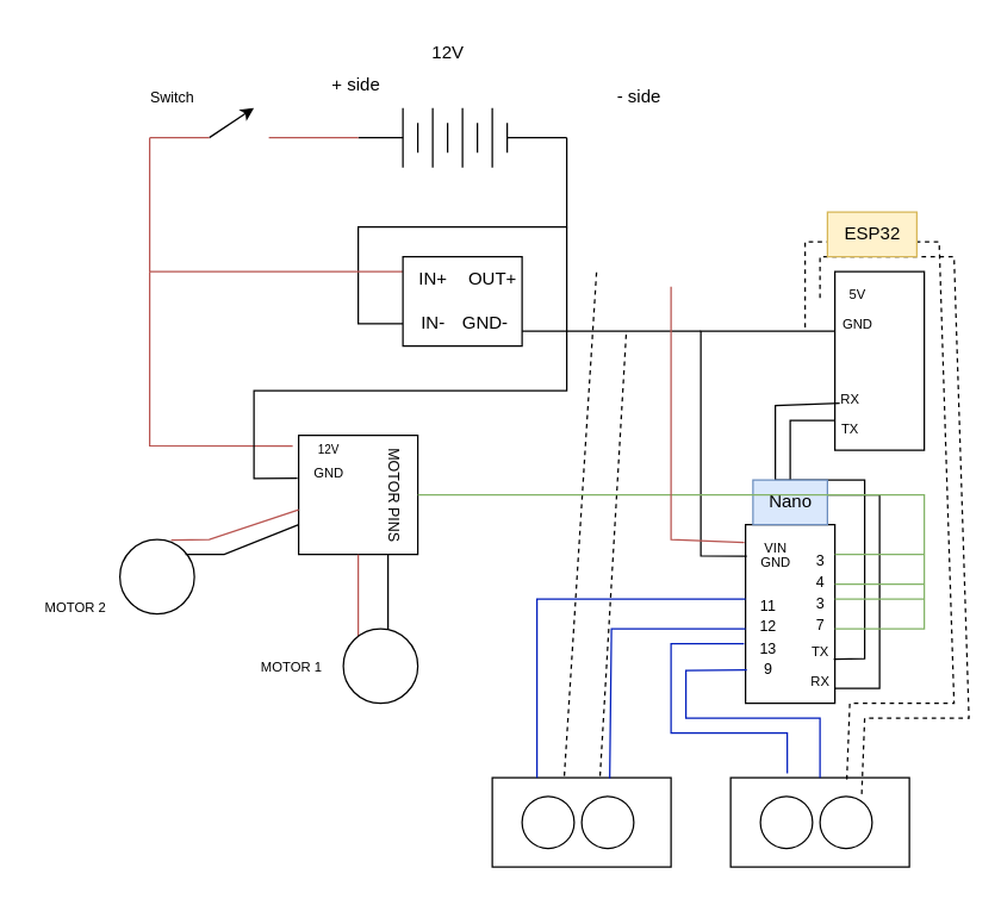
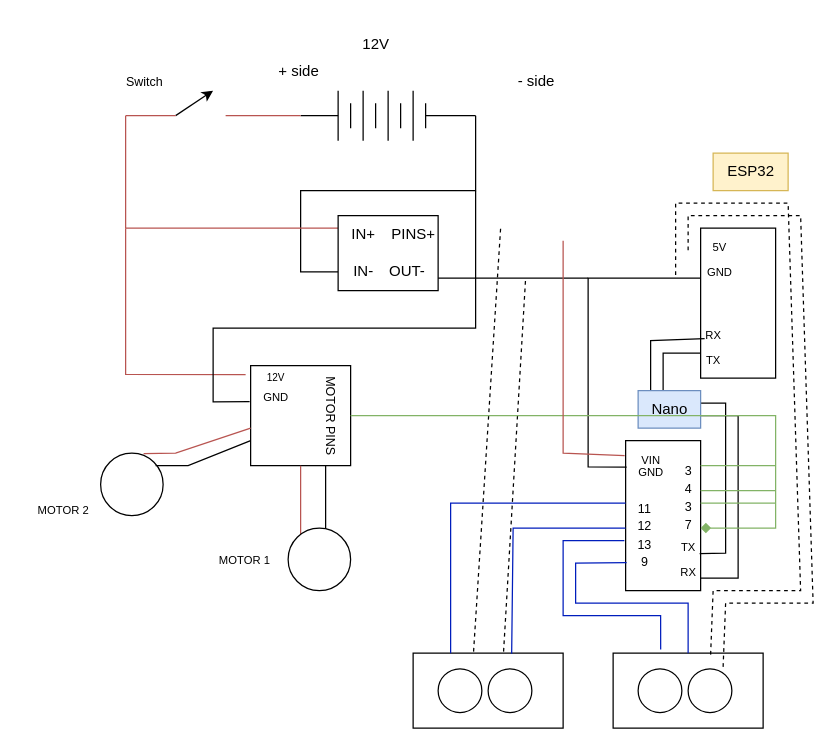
  <mxCell id="0" />
  <mxCell id="1" parent="0" />
  <mxCell id="2" value="" style="group;rotation=-90;" vertex="1" connectable="0" parent="1"><mxGeometry x="290" width="40" height="140" as="geometry" y="22" /></mxCell>
  <mxCell id="3" value="" style="group;rotation=-90;" vertex="1" connectable="0" parent="2"><mxGeometry x="-20" y="20" width="40" height="100" as="geometry" /></mxCell>
  <mxCell id="4" value="" style="endArrow=none;html=1;rounded=0;" edge="1" parent="3"><mxGeometry width="50" height="50" relative="1" as="geometry"><mxPoint x="-30" y="50" as="sourcePoint" /><mxPoint y="50" as="targetPoint" /></mxGeometry></mxCell>
  <mxCell id="5" value="" style="endArrow=none;html=1;rounded=0;" edge="1" parent="3"><mxGeometry width="50" height="50" relative="1" as="geometry"><mxPoint y="70" as="sourcePoint" /><mxPoint y="30" as="targetPoint" /></mxGeometry></mxCell>
  <mxCell id="6" value="" style="endArrow=none;html=1;rounded=0;" edge="1" parent="3"><mxGeometry width="50" height="50" relative="1" as="geometry"><mxPoint x="10" y="60" as="sourcePoint" /><mxPoint x="10" y="40" as="targetPoint" /></mxGeometry></mxCell>
  <mxCell id="7" value="" style="endArrow=none;html=1;rounded=0;" edge="1" parent="3"><mxGeometry width="50" height="50" relative="1" as="geometry"><mxPoint x="20" y="70" as="sourcePoint" /><mxPoint x="20" y="30" as="targetPoint" /></mxGeometry></mxCell>
  <mxCell id="8" value="" style="endArrow=none;html=1;rounded=0;" edge="1" parent="3"><mxGeometry width="50" height="50" relative="1" as="geometry"><mxPoint x="30" y="60" as="sourcePoint" /><mxPoint x="30" y="40" as="targetPoint" /></mxGeometry></mxCell>
  <mxCell id="9" value="" style="endArrow=none;html=1;rounded=0;" edge="1" parent="3"><mxGeometry width="50" height="50" relative="1" as="geometry"><mxPoint x="40" y="70" as="sourcePoint" /><mxPoint x="40" y="30" as="targetPoint" /></mxGeometry></mxCell>
  <mxCell id="10" value="" style="endArrow=none;html=1;rounded=0;" edge="1" parent="3"><mxGeometry width="50" height="50" relative="1" as="geometry"><mxPoint x="50" y="60" as="sourcePoint" /><mxPoint x="50" y="40" as="targetPoint" /></mxGeometry></mxCell>
  <mxCell id="11" value="" style="endArrow=none;html=1;rounded=0;" edge="1" parent="3"><mxGeometry width="50" height="50" relative="1" as="geometry"><mxPoint x="60" y="70" as="sourcePoint" /><mxPoint x="60" y="30" as="targetPoint" /></mxGeometry></mxCell>
  <mxCell id="12" value="" style="endArrow=none;html=1;rounded=0;" edge="1" parent="3"><mxGeometry width="50" height="50" relative="1" as="geometry"><mxPoint x="70" y="60" as="sourcePoint" /><mxPoint x="70" y="40" as="targetPoint" /></mxGeometry></mxCell>
  <mxCell id="13" value="" style="endArrow=none;html=1;rounded=0;" edge="1" parent="2"><mxGeometry width="50" height="50" relative="1" as="geometry"><mxPoint x="90" y="70" as="sourcePoint" /><mxPoint x="50" y="70" as="targetPoint" /></mxGeometry></mxCell>
  <mxCell id="14" value="" style="endArrow=none;html=1;rounded=0;exitX=0;exitY=0.75;exitDx=0;exitDy=0;" edge="1" parent="2" source="25"><mxGeometry width="50" height="50" relative="1" as="geometry"><mxPoint x="90" y="140" as="sourcePoint" /><mxPoint x="90" y="70" as="targetPoint" /><Array as="points"><mxPoint x="-50" y="195" /><mxPoint x="-50" y="130" /><mxPoint x="90" y="130" /></Array></mxGeometry></mxCell>
  <mxCell id="15" value="- side&amp;nbsp;" style="text;html=1;align=center;verticalAlign=middle;resizable=0;points=[];autosize=1;strokeColor=none;fillColor=none;" vertex="1" parent="1"><mxGeometry x="400" y="50" width="60" height="30" as="geometry" /></mxCell>
  <mxCell id="16" value="+ side&amp;nbsp;" style="text;html=1;align=center;verticalAlign=middle;resizable=0;points=[];autosize=1;strokeColor=none;fillColor=none;" vertex="1" parent="1"><mxGeometry x="210" y="42" width="60" height="30" as="geometry" /></mxCell>
  <mxCell id="17" value="12V" style="text;html=1;align=center;verticalAlign=middle;resizable=0;points=[];autosize=1;strokeColor=none;fillColor=none;" vertex="1" parent="1"><mxGeometry x="280" y="20" width="40" height="30" as="geometry" /></mxCell>
  <mxCell id="18" value="" style="endArrow=none;html=1;rounded=0;fillColor=#f8cecc;strokeColor=#b85450;" edge="1" parent="1"><mxGeometry width="50" height="50" relative="1" as="geometry"><mxPoint x="180" y="92" as="sourcePoint" /><mxPoint x="240" y="92" as="targetPoint" /></mxGeometry></mxCell>
  <mxCell id="19" value="" style="endArrow=classic;html=1;rounded=0;" edge="1" parent="1"><mxGeometry width="50" height="50" relative="1" as="geometry"><mxPoint x="140" y="92" as="sourcePoint" /><mxPoint x="170" y="72" as="targetPoint" /></mxGeometry></mxCell>
  <mxCell id="20" value="" style="endArrow=none;html=1;rounded=0;fillColor=#f8cecc;strokeColor=#b85450;" edge="1" parent="1"><mxGeometry width="50" height="50" relative="1" as="geometry"><mxPoint x="100" y="92" as="sourcePoint" /><mxPoint x="140" y="92" as="targetPoint" /></mxGeometry></mxCell>
  <mxCell id="21" value="" style="endArrow=none;html=1;rounded=0;fillColor=#f8cecc;strokeColor=#b85450;" edge="1" parent="1"><mxGeometry width="50" height="50" relative="1" as="geometry"><mxPoint x="100" y="182" as="sourcePoint" /><mxPoint x="100" y="92" as="targetPoint" /></mxGeometry></mxCell>
  <mxCell id="22" value="" style="endArrow=none;html=1;rounded=0;fillColor=#f8cecc;strokeColor=#b85450;" edge="1" parent="1"><mxGeometry width="50" height="50" relative="1" as="geometry"><mxPoint x="100" y="182" as="sourcePoint" /><mxPoint x="270" y="182" as="targetPoint" /></mxGeometry></mxCell>
  <mxCell id="23" value="" style="endArrow=none;html=1;rounded=0;exitX=-0.1;exitY=-0.093;exitDx=0;exitDy=0;exitPerimeter=0;fillColor=#f8cecc;strokeColor=#b85450;" edge="1" parent="1" source="34"><mxGeometry width="50" height="50" relative="1" as="geometry"><mxPoint x="100" y="322" as="sourcePoint" /><mxPoint x="100" y="182" as="targetPoint" /><Array as="points"><mxPoint x="100" y="299" /></Array></mxGeometry></mxCell>
  <mxCell id="24" value="" style="group" vertex="1" connectable="0" parent="1"><mxGeometry x="270" y="172" width="90" height="60" as="geometry" /></mxCell>
  <mxCell id="25" value="" style="rounded=0;whiteSpace=wrap;html=1;" vertex="1" parent="24"><mxGeometry width="80" height="60" as="geometry" /></mxCell>
  <mxCell id="26" value="IN+" style="text;html=1;align=center;verticalAlign=middle;resizable=0;points=[];autosize=1;strokeColor=none;fillColor=none;" vertex="1" parent="24"><mxGeometry width="40" height="30" as="geometry" /></mxCell>
  <mxCell id="27" value="IN-" style="text;html=1;align=center;verticalAlign=middle;resizable=0;points=[];autosize=1;strokeColor=none;fillColor=none;" vertex="1" parent="24"><mxGeometry y="30" width="40" height="30" as="geometry" /></mxCell>
- <mxCell id="28" value="GND-" style="text;html=1;align=center;verticalAlign=middle;resizable=0;points=[];autosize=1;strokeColor=none;fillColor=none;" vertex="1" parent="24"><mxGeometry x="30" y="30" width="50" height="30" as="geometry" /></mxCell>
- <mxCell id="29" value="OUT+" style="text;html=1;align=center;verticalAlign=middle;resizable=0;points=[];autosize=1;strokeColor=none;fillColor=none;" vertex="1" parent="24"><mxGeometry x="30" width="60" height="30" as="geometry" /></mxCell>
+ <mxCell id="28" value="OUT-" style="text;html=1;align=center;verticalAlign=middle;resizable=0;points=[];autosize=1;strokeColor=none;fillColor=none;" vertex="1" parent="24"><mxGeometry x="30" y="30" width="50" height="30" as="geometry" /></mxCell>
+ <mxCell id="29" value="PINS+" style="text;html=1;align=center;verticalAlign=middle;resizable=0;points=[];autosize=1;strokeColor=none;fillColor=none;" vertex="1" parent="24"><mxGeometry x="30" width="60" height="30" as="geometry" /></mxCell>
  <mxCell id="30" value="" style="endArrow=none;html=1;rounded=0;" edge="1" parent="24"><mxGeometry width="50" height="50" relative="1" as="geometry"><mxPoint x="80" y="50" as="sourcePoint" /><mxPoint x="200" y="50" as="targetPoint" /></mxGeometry></mxCell>
  <mxCell id="31" value="" style="endArrow=none;html=1;rounded=0;exitX=-0.02;exitY=0.627;exitDx=0;exitDy=0;exitPerimeter=0;" edge="1" parent="1" source="34"><mxGeometry width="50" height="50" relative="1" as="geometry"><mxPoint x="380" y="262" as="sourcePoint" /><mxPoint x="380" y="152" as="targetPoint" /><Array as="points"><mxPoint x="170" y="321" /><mxPoint x="170" y="262" /><mxPoint x="199" y="262" /><mxPoint x="380" y="262" /></Array></mxGeometry></mxCell>
  <mxCell id="32" value="" style="whiteSpace=wrap;html=1;aspect=fixed;" vertex="1" parent="1"><mxGeometry x="200" y="292" width="80" height="80" as="geometry" /></mxCell>
  <mxCell id="33" value="12V" style="text;html=1;align=center;verticalAlign=middle;resizable=0;points=[];autosize=1;strokeColor=none;fillColor=none;fontSize=8;" vertex="1" parent="1"><mxGeometry x="200" y="292" width="40" height="20" as="geometry" /></mxCell>
  <mxCell id="34" value="&lt;font style=&quot;font-size: 9px;&quot;&gt;GND&lt;/font&gt;" style="text;html=1;align=center;verticalAlign=middle;resizable=0;points=[];autosize=1;strokeColor=none;fillColor=none;" vertex="1" parent="1"><mxGeometry x="200" y="302" width="40" height="30" as="geometry" /></mxCell>
  <mxCell id="35" value="&lt;font style=&quot;font-size: 10px;&quot;&gt;MOTOR PINS&lt;/font&gt;" style="text;html=1;align=center;verticalAlign=middle;resizable=0;points=[];autosize=1;strokeColor=none;fillColor=none;rotation=90;" vertex="1" parent="1"><mxGeometry x="220" y="317" width="90" height="30" as="geometry" /></mxCell>
  <mxCell id="36" value="" style="rounded=0;whiteSpace=wrap;html=1;rotation=90;" vertex="1" parent="1"><mxGeometry x="530" y="212" width="120" height="60" as="geometry" /></mxCell>
  <mxCell id="37" value="&lt;div&gt;&lt;br&gt;&lt;/div&gt;" style="rounded=0;whiteSpace=wrap;html=1;rotation=90;" vertex="1" parent="1"><mxGeometry x="470" y="382" width="120" height="60" as="geometry" /></mxCell>
  <mxCell id="38" value="&lt;font style=&quot;font-size: 9px;&quot;&gt;5V&lt;/font&gt;" style="text;html=1;align=center;verticalAlign=middle;resizable=0;points=[];autosize=1;strokeColor=none;fillColor=none;" vertex="1" parent="1"><mxGeometry x="560" y="182" width="30" height="30" as="geometry" /></mxCell>
  <mxCell id="39" value="&lt;font style=&quot;font-size: 9px;&quot;&gt;GND&lt;/font&gt;" style="text;html=1;align=center;verticalAlign=middle;resizable=0;points=[];autosize=1;strokeColor=none;fillColor=none;" vertex="1" parent="1"><mxGeometry x="555" y="202" width="40" height="30" as="geometry" /></mxCell>
  <mxCell id="40" value="&lt;font style=&quot;font-size: 9px;&quot;&gt;VIN&lt;/font&gt;" style="text;html=1;align=center;verticalAlign=middle;resizable=0;points=[];autosize=1;strokeColor=none;fillColor=none;" vertex="1" parent="1"><mxGeometry x="500" y="352" width="40" height="30" as="geometry" /></mxCell>
  <mxCell id="41" value="&lt;font style=&quot;font-size: 9px;&quot;&gt;GND&lt;/font&gt;" style="text;html=1;align=center;verticalAlign=middle;resizable=0;points=[];autosize=1;strokeColor=none;fillColor=none;" vertex="1" parent="1"><mxGeometry x="500" y="362" width="40" height="30" as="geometry" /></mxCell>
  <mxCell id="42" value="&lt;font style=&quot;font-size: 9px;&quot;&gt;TX&lt;/font&gt;" style="text;html=1;align=center;verticalAlign=middle;resizable=0;points=[];autosize=1;strokeColor=none;fillColor=none;" vertex="1" parent="1"><mxGeometry x="530" y="422" width="40" height="30" as="geometry" /></mxCell>
  <mxCell id="43" value="&lt;font style=&quot;font-size: 9px;&quot;&gt;RX&lt;/font&gt;" style="text;html=1;align=center;verticalAlign=middle;resizable=0;points=[];autosize=1;strokeColor=none;fillColor=none;" vertex="1" parent="1"><mxGeometry x="530" y="442" width="40" height="30" as="geometry" /></mxCell>
  <mxCell id="44" value="&lt;font style=&quot;font-size: 9px;&quot;&gt;RX&lt;/font&gt;" style="text;html=1;align=center;verticalAlign=middle;resizable=0;points=[];autosize=1;strokeColor=none;fillColor=none;" vertex="1" parent="1"><mxGeometry x="550" y="252" width="40" height="30" as="geometry" /></mxCell>
  <mxCell id="45" value="&lt;font style=&quot;font-size: 9px;&quot;&gt;TX&lt;/font&gt;" style="text;html=1;align=center;verticalAlign=middle;resizable=0;points=[];autosize=1;strokeColor=none;fillColor=none;" vertex="1" parent="1"><mxGeometry x="550" y="272" width="40" height="30" as="geometry" /></mxCell>
  <mxCell id="46" value="" style="endArrow=none;html=1;rounded=0;fillColor=#f8cecc;strokeColor=#b85450;" edge="1" parent="1"><mxGeometry width="50" height="50" relative="1" as="geometry"><mxPoint x="240" y="432" as="sourcePoint" /><mxPoint x="240" y="372" as="targetPoint" /></mxGeometry></mxCell>
  <mxCell id="47" value="" style="endArrow=none;html=1;rounded=0;" edge="1" parent="1"><mxGeometry width="50" height="50" relative="1" as="geometry"><mxPoint x="260" y="432" as="sourcePoint" /><mxPoint x="260" y="372" as="targetPoint" /></mxGeometry></mxCell>
  <mxCell id="48" value="" style="ellipse;whiteSpace=wrap;html=1;aspect=fixed;" vertex="1" parent="1"><mxGeometry x="230" y="422" width="50" height="50" as="geometry" /></mxCell>
  <mxCell id="49" value="" style="ellipse;whiteSpace=wrap;html=1;aspect=fixed;" vertex="1" parent="1"><mxGeometry x="80" y="362" width="50" height="50" as="geometry" /></mxCell>
  <mxCell id="50" value="&lt;font style=&quot;font-size: 9px;&quot;&gt;MOTOR 1&lt;/font&gt;" style="text;html=1;align=center;verticalAlign=middle;resizable=0;points=[];autosize=1;strokeColor=none;fillColor=none;" vertex="1" parent="1"><mxGeometry x="165" y="432" width="60" height="30" as="geometry" /></mxCell>
  <mxCell id="51" value="&lt;font style=&quot;font-size: 9px;&quot;&gt;MOTOR 2&lt;/font&gt;" style="text;html=1;align=center;verticalAlign=middle;resizable=0;points=[];autosize=1;strokeColor=none;fillColor=none;" vertex="1" parent="1"><mxGeometry x="20" y="392" width="60" height="30" as="geometry" /></mxCell>
  <mxCell id="52" value="" style="endArrow=none;html=1;rounded=0;exitX=0.73;exitY=0.013;exitDx=0;exitDy=0;exitPerimeter=0;entryX=0.33;entryY=-0.053;entryDx=0;entryDy=0;entryPerimeter=0;" edge="1" parent="1" source="43" target="45"><mxGeometry width="50" height="50" relative="1" as="geometry"><mxPoint x="450" y="332" as="sourcePoint" /><mxPoint x="500" y="282" as="targetPoint" /><Array as="points"><mxPoint x="580" y="442" /><mxPoint x="580" y="322" /><mxPoint x="520" y="322" /><mxPoint x="520" y="272" /></Array></mxGeometry></mxCell>
  <mxCell id="53" value="" style="endArrow=none;html=1;rounded=0;" edge="1" parent="1"><mxGeometry width="50" height="50" relative="1" as="geometry"><mxPoint x="560" y="462" as="sourcePoint" /><mxPoint x="560" y="282" as="targetPoint" /><Array as="points"><mxPoint x="590" y="462" /><mxPoint x="590" y="332" /><mxPoint x="530" y="332" /><mxPoint x="530" y="282" /></Array></mxGeometry></mxCell>
  <mxCell id="54" value="" style="group" vertex="1" connectable="0" parent="1"><mxGeometry x="330" y="522" width="120" height="60" as="geometry" /></mxCell>
  <mxCell id="55" value="" style="rounded=0;whiteSpace=wrap;html=1;" vertex="1" parent="54"><mxGeometry width="120" height="60" as="geometry" /></mxCell>
  <mxCell id="56" value="" style="ellipse;whiteSpace=wrap;html=1;aspect=fixed;" vertex="1" parent="54"><mxGeometry x="20" y="12.5" width="35" height="35" as="geometry" /></mxCell>
  <mxCell id="57" value="" style="ellipse;whiteSpace=wrap;html=1;aspect=fixed;" vertex="1" parent="54"><mxGeometry x="60" y="12.5" width="35" height="35" as="geometry" /></mxCell>
  <mxCell id="58" value="" style="group" vertex="1" connectable="0" parent="1"><mxGeometry x="490" y="522" width="120" height="60" as="geometry" /></mxCell>
  <mxCell id="59" value="" style="rounded=0;whiteSpace=wrap;html=1;" vertex="1" parent="58"><mxGeometry width="120" height="60" as="geometry" /></mxCell>
  <mxCell id="60" value="" style="ellipse;whiteSpace=wrap;html=1;aspect=fixed;" vertex="1" parent="58"><mxGeometry x="20" y="12.5" width="35" height="35" as="geometry" /></mxCell>
  <mxCell id="61" value="" style="ellipse;whiteSpace=wrap;html=1;aspect=fixed;" vertex="1" parent="58"><mxGeometry x="60" y="12.5" width="35" height="35" as="geometry" /></mxCell>
  <mxCell id="62" value="&lt;font style=&quot;font-size: 10px;&quot;&gt;11&lt;/font&gt;&lt;div&gt;&lt;font style=&quot;font-size: 10px;&quot;&gt;12&lt;/font&gt;&lt;/div&gt;&lt;div&gt;&lt;font style=&quot;font-size: 10px;&quot;&gt;13&lt;/font&gt;&lt;/div&gt;&lt;div&gt;&lt;font style=&quot;font-size: 10px;&quot;&gt;9&lt;/font&gt;&lt;/div&gt;" style="text;html=1;align=center;verticalAlign=middle;resizable=0;points=[];autosize=1;strokeColor=none;fillColor=none;" vertex="1" parent="1"><mxGeometry x="500" y="392" width="30" height="70" as="geometry" /></mxCell>
  <mxCell id="63" value="" style="endArrow=none;html=1;rounded=0;exitX=0.25;exitY=0;exitDx=0;exitDy=0;fillColor=#0050ef;strokeColor=#001DBC;" edge="1" parent="1" source="55"><mxGeometry width="50" height="50" relative="1" as="geometry"><mxPoint x="360" y="402" as="sourcePoint" /><mxPoint x="500" y="402" as="targetPoint" /><Array as="points"><mxPoint x="360" y="402" /></Array></mxGeometry></mxCell>
  <mxCell id="64" value="" style="endArrow=none;html=1;rounded=0;exitX=0.657;exitY=0.007;exitDx=0;exitDy=0;exitPerimeter=0;fillColor=#0050ef;strokeColor=#001DBC;" edge="1" parent="1" source="55"><mxGeometry width="50" height="50" relative="1" as="geometry"><mxPoint x="410" y="512" as="sourcePoint" /><mxPoint x="500" y="422" as="targetPoint" /><Array as="points"><mxPoint x="410" y="422" /></Array></mxGeometry></mxCell>
  <mxCell id="65" value="" style="endArrow=none;html=1;rounded=0;exitX=0.317;exitY=-0.047;exitDx=0;exitDy=0;exitPerimeter=0;fillColor=#0050ef;strokeColor=#001DBC;" edge="1" parent="1" source="59"><mxGeometry width="50" height="50" relative="1" as="geometry"><mxPoint x="450" y="492" as="sourcePoint" /><mxPoint x="499" y="432" as="targetPoint" /><Array as="points"><mxPoint x="528" y="492" /><mxPoint x="450" y="492" /><mxPoint x="450" y="432" /></Array></mxGeometry></mxCell>
  <mxCell id="66" value="" style="endArrow=none;html=1;rounded=0;exitX=0.5;exitY=0;exitDx=0;exitDy=0;entryX=0.027;entryY=0.823;entryDx=0;entryDy=0;entryPerimeter=0;fillColor=#0050ef;strokeColor=#001DBC;" edge="1" parent="1" source="59" target="62"><mxGeometry width="50" height="50" relative="1" as="geometry"><mxPoint x="538" y="529" as="sourcePoint" /><mxPoint x="500" y="432" as="targetPoint" /><Array as="points"><mxPoint x="550" y="482" /><mxPoint x="460" y="482" /><mxPoint x="460" y="450" /></Array></mxGeometry></mxCell>
  <mxCell id="67" value="" style="endArrow=none;dashed=1;html=1;rounded=0;exitX=0.403;exitY=-0.02;exitDx=0;exitDy=0;exitPerimeter=0;" edge="1" parent="1" source="55"><mxGeometry width="50" height="50" relative="1" as="geometry"><mxPoint x="490" y="372" as="sourcePoint" /><mxPoint x="400" y="182" as="targetPoint" /></mxGeometry></mxCell>
  <mxCell id="68" value="" style="endArrow=none;dashed=1;html=1;rounded=0;exitX=0.603;exitY=-0.02;exitDx=0;exitDy=0;exitPerimeter=0;" edge="1" parent="1" source="55"><mxGeometry width="50" height="50" relative="1" as="geometry"><mxPoint x="388" y="531" as="sourcePoint" /><mxPoint x="420" y="222" as="targetPoint" /></mxGeometry></mxCell>
  <mxCell id="69" value="" style="endArrow=none;dashed=1;html=1;rounded=0;exitX=0.65;exitY=0.02;exitDx=0;exitDy=0;exitPerimeter=0;" edge="1" parent="1" source="59"><mxGeometry width="50" height="50" relative="1" as="geometry"><mxPoint x="412" y="531" as="sourcePoint" /><mxPoint x="540" y="222" as="targetPoint" /><Array as="points"><mxPoint x="570" y="472" /><mxPoint x="640" y="472" /><mxPoint x="630" y="162" /><mxPoint x="540" y="162" /></Array></mxGeometry></mxCell>
  <mxCell id="70" value="" style="endArrow=none;dashed=1;html=1;rounded=0;exitX=0.65;exitY=0.02;exitDx=0;exitDy=0;exitPerimeter=0;" edge="1" parent="1"><mxGeometry width="50" height="50" relative="1" as="geometry"><mxPoint x="578" y="533" as="sourcePoint" /><mxPoint x="550" y="202" as="targetPoint" /><Array as="points"><mxPoint x="580" y="482" /><mxPoint x="650" y="482" /><mxPoint x="640" y="172" /><mxPoint x="550" y="172" /></Array></mxGeometry></mxCell>
  <mxCell id="71" value="" style="endArrow=none;html=1;rounded=0;exitX=0.02;exitY=0.373;exitDx=0;exitDy=0;exitPerimeter=0;" edge="1" parent="1" source="41"><mxGeometry width="50" height="50" relative="1" as="geometry"><mxPoint x="510" y="272" as="sourcePoint" /><mxPoint x="560" y="222" as="targetPoint" /><Array as="points"><mxPoint x="470" y="373" /><mxPoint x="470" y="222" /></Array></mxGeometry></mxCell>
  <mxCell id="72" value="&lt;font style=&quot;font-size: 10px;&quot;&gt;Switch&lt;/font&gt;" style="text;html=1;align=center;verticalAlign=middle;resizable=0;points=[];autosize=1;strokeColor=none;fillColor=none;" vertex="1" parent="1"><mxGeometry x="90" y="50" width="50" height="30" as="geometry" /></mxCell>
  <mxCell id="73" value="" style="endArrow=none;html=1;rounded=0;exitX=0.688;exitY=0.008;exitDx=0;exitDy=0;exitPerimeter=0;fillColor=#f8cecc;strokeColor=#b85450;" edge="1" parent="1" source="49"><mxGeometry width="50" height="50" relative="1" as="geometry"><mxPoint x="490" y="272" as="sourcePoint" /><mxPoint x="200" y="342" as="targetPoint" /><Array as="points"><mxPoint x="140" y="362" /></Array></mxGeometry></mxCell>
  <mxCell id="74" value="" style="endArrow=none;html=1;rounded=0;exitX=0.688;exitY=0.008;exitDx=0;exitDy=0;exitPerimeter=0;" edge="1" parent="1"><mxGeometry width="50" height="50" relative="1" as="geometry"><mxPoint x="124" y="372" as="sourcePoint" /><mxPoint x="200" y="352" as="targetPoint" /><Array as="points"><mxPoint x="150" y="372" /></Array></mxGeometry></mxCell>
- <mxCell id="75" value="ESP32" style="text;html=1;align=center;verticalAlign=middle;resizable=0;points=[];autosize=1;strokeColor=#d6b656;fillColor=#fff2cc;" vertex="1" parent="1"><mxGeometry x="555" y="142" width="60" height="30" as="geometry" /></mxCell>
- <mxCell id="76" value="Nano" style="text;html=1;align=center;verticalAlign=middle;resizable=0;points=[];autosize=1;strokeColor=#6c8ebf;fillColor=#dae8fc;" vertex="1" parent="1"><mxGeometry x="505" y="322" width="50" height="30" as="geometry" /></mxCell>
- <mxCell id="77" value="" style="endArrow=none;html=1;rounded=0;entryX=0.833;entryY=0.857;entryDx=0;entryDy=0;entryPerimeter=0;fillColor=#d5e8d4;strokeColor=#82b366;" edge="1" parent="1" source="35" target="78"><mxGeometry width="50" height="50" relative="1" as="geometry"><mxPoint x="490" y="372" as="sourcePoint" /><mxPoint x="620" y="442" as="targetPoint" /><Array as="points"><mxPoint x="620" y="332" /><mxPoint x="620" y="422" /></Array></mxGeometry></mxCell>
+ <mxCell id="75" value="ESP32" style="text;html=1;align=center;verticalAlign=middle;resizable=0;points=[];autosize=1;strokeColor=#d6b656;fillColor=#fff2cc;" vertex="1" parent="1"><mxGeometry x="570" y="122" width="60" height="30" as="geometry" /></mxCell>
+ <mxCell id="76" value="Nano" style="text;html=1;align=center;verticalAlign=middle;resizable=0;points=[];autosize=1;strokeColor=#6c8ebf;fillColor=#dae8fc;" vertex="1" parent="1"><mxGeometry x="510" y="312" width="50" height="30" as="geometry" /></mxCell>
+ <mxCell id="77" value="" style="endArrow=diamond;html=1;rounded=0;entryX=0.833;entryY=0.857;entryDx=0;entryDy=0;entryPerimeter=0;fillColor=#d5e8d4;strokeColor=#82b366;" edge="1" parent="1" source="35" target="78"><mxGeometry width="50" height="50" relative="1" as="geometry"><mxPoint x="490" y="372" as="sourcePoint" /><mxPoint x="620" y="442" as="targetPoint" /><Array as="points"><mxPoint x="620" y="332" /><mxPoint x="620" y="422" /></Array></mxGeometry></mxCell>
  <mxCell id="78" value="&lt;font style=&quot;font-size: 10px;&quot;&gt;3&lt;/font&gt;&lt;div&gt;&lt;font style=&quot;font-size: 10px;&quot;&gt;4&lt;/font&gt;&lt;/div&gt;&lt;div&gt;&lt;font style=&quot;font-size: 10px;&quot;&gt;3&lt;/font&gt;&lt;/div&gt;&lt;div&gt;&lt;font style=&quot;font-size: 10px;&quot;&gt;7&lt;/font&gt;&lt;/div&gt;" style="text;html=1;align=center;verticalAlign=middle;resizable=0;points=[];autosize=1;strokeColor=none;fillColor=none;" vertex="1" parent="1"><mxGeometry x="535" y="362" width="30" height="70" as="geometry" /></mxCell>
  <mxCell id="79" value="" style="endArrow=none;html=1;rounded=0;fillColor=#d5e8d4;strokeColor=#82b366;" edge="1" parent="1"><mxGeometry width="50" height="50" relative="1" as="geometry"><mxPoint x="560" y="372" as="sourcePoint" /><mxPoint x="620" y="372" as="targetPoint" /></mxGeometry></mxCell>
  <mxCell id="80" value="" style="endArrow=none;html=1;rounded=0;fillColor=#d5e8d4;strokeColor=#82b366;" edge="1" parent="1"><mxGeometry width="50" height="50" relative="1" as="geometry"><mxPoint x="560" y="392" as="sourcePoint" /><mxPoint x="620" y="392" as="targetPoint" /></mxGeometry></mxCell>
  <mxCell id="81" value="" style="endArrow=none;html=1;rounded=0;exitX=-0.02;exitY=0.067;exitDx=0;exitDy=0;exitPerimeter=0;fillColor=#f8cecc;strokeColor=#b85450;" edge="1" parent="1" source="41"><mxGeometry width="50" height="50" relative="1" as="geometry"><mxPoint x="450" y="362" as="sourcePoint" /><mxPoint x="450" y="192" as="targetPoint" /><Array as="points"><mxPoint x="450" y="362" /></Array></mxGeometry></mxCell>
  <mxCell id="82" value="" style="endArrow=none;html=1;rounded=0;fillColor=#d5e8d4;strokeColor=#82b366;" edge="1" parent="1"><mxGeometry width="50" height="50" relative="1" as="geometry"><mxPoint x="560" y="402" as="sourcePoint" /><mxPoint x="620" y="402" as="targetPoint" /></mxGeometry></mxCell>
